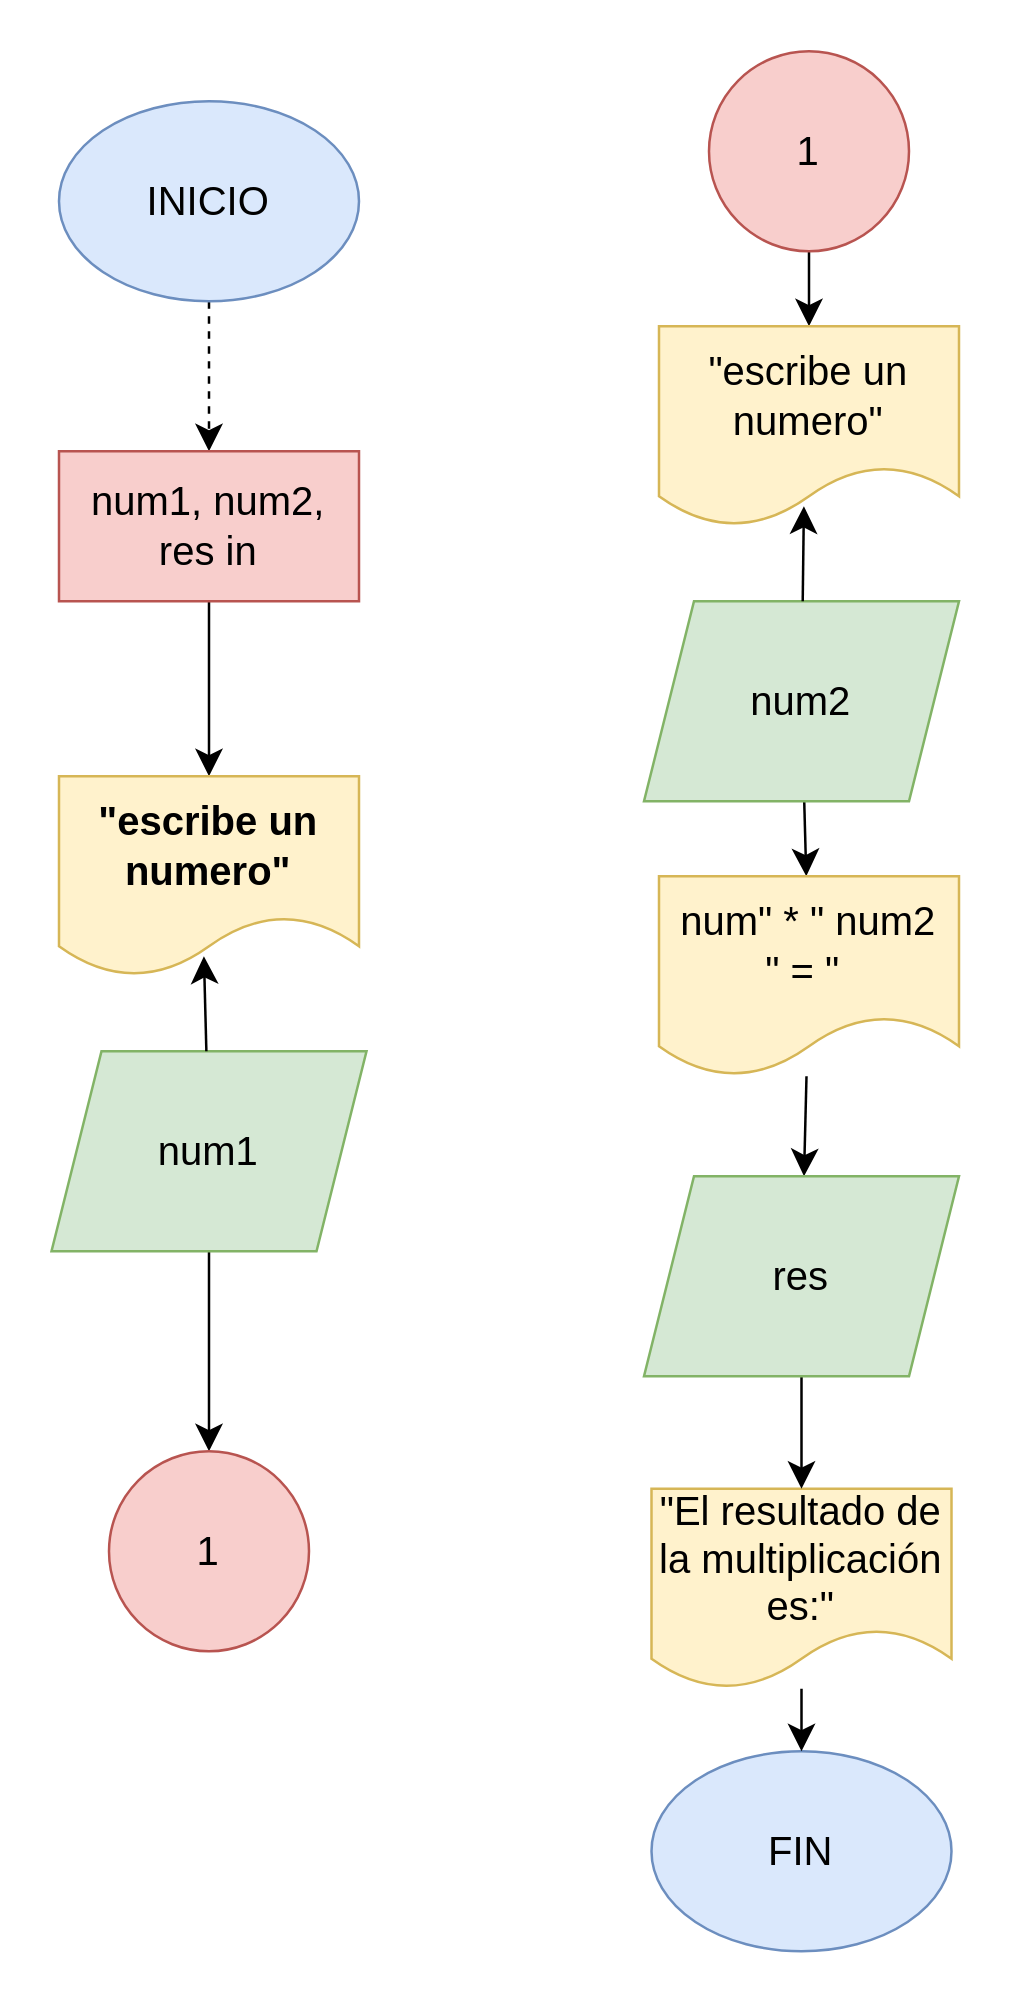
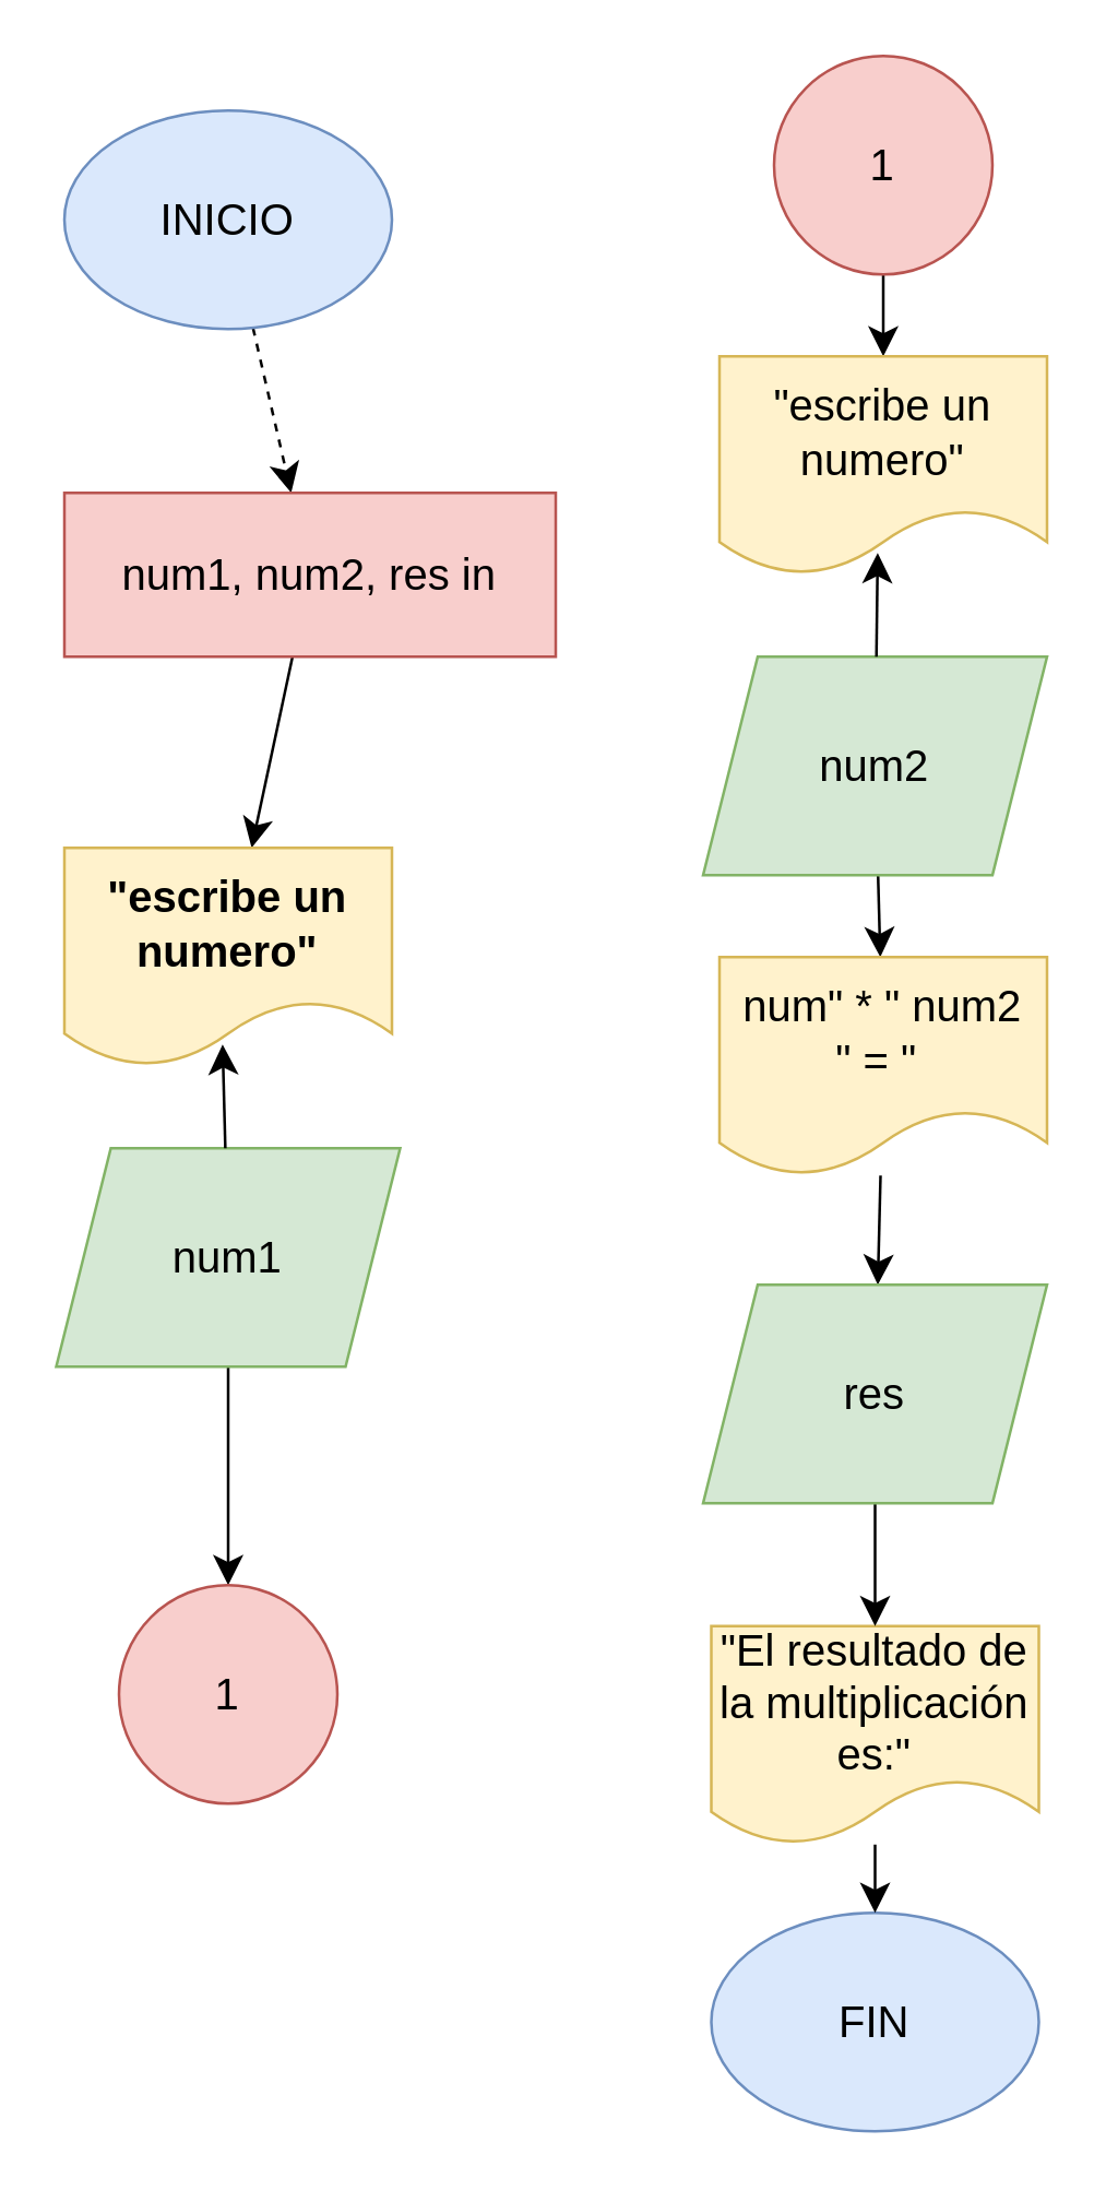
  <mxCell id="0" />
  <mxCell id="1" parent="0" />
  <mxCell id="2" style="edgeStyle=none;curved=1;rounded=0;orthogonalLoop=1;jettySize=auto;html=1;fontSize=12;startSize=8;endSize=8;dashed=1;" edge="1" parent="1" source="3" target="6"><mxGeometry relative="1" as="geometry"><mxPoint x="477" y="320" as="targetPoint" /></mxGeometry></mxCell>
  <mxCell id="3" value="&lt;font style=&quot;vertical-align: inherit;&quot;&gt;&lt;font style=&quot;vertical-align: inherit;&quot;&gt;INICIO&lt;/font&gt;&lt;/font&gt;" style="ellipse;whiteSpace=wrap;html=1;fontSize=16;fillColor=#dae8fc;strokeColor=#6c8ebf;" vertex="1" parent="1"><mxGeometry x="23" y="40" width="120" height="80" as="geometry" /></mxCell>
  <mxCell id="4" value="&lt;font style=&quot;vertical-align: inherit;&quot;&gt;&lt;font style=&quot;vertical-align: inherit;&quot;&gt;FIN&lt;/font&gt;&lt;/font&gt;" style="ellipse;whiteSpace=wrap;html=1;fontSize=16;fillColor=#dae8fc;strokeColor=#6c8ebf;" vertex="1" parent="1"><mxGeometry x="260" y="700" width="120" height="80" as="geometry" /></mxCell>
  <mxCell id="5" style="edgeStyle=none;curved=1;rounded=0;orthogonalLoop=1;jettySize=auto;html=1;fontSize=12;startSize=8;endSize=8;" edge="1" parent="1" source="6" target="7"><mxGeometry relative="1" as="geometry"><mxPoint x="477" y="430" as="targetPoint" /></mxGeometry></mxCell>
- <mxCell id="6" value="num1, num2, res in" style="rounded=0;whiteSpace=wrap;html=1;fontSize=16;fillColor=#f8cecc;strokeColor=#b85450;" vertex="1" parent="1"><mxGeometry x="23" y="180" width="120" height="60" as="geometry" /></mxCell>
+ <mxCell id="6" value="num1, num2, res in" style="rounded=0;whiteSpace=wrap;html=1;fontSize=16;fillColor=#f8cecc;strokeColor=#b85450;" vertex="1" parent="1"><mxGeometry x="23" y="180" width="180" height="60" as="geometry" /></mxCell>
  <mxCell id="7" value="&quot;escribe un numero&quot;" style="shape=document;whiteSpace=wrap;html=1;boundedLbl=1;fontSize=16;fillColor=#fff2cc;strokeColor=#d6b656;fontStyle=1" vertex="1" parent="1"><mxGeometry x="23" y="310" width="120" height="80" as="geometry" /></mxCell>
  <mxCell id="8" style="edgeStyle=none;curved=1;rounded=0;orthogonalLoop=1;jettySize=auto;html=1;fontSize=12;startSize=8;endSize=8;" edge="1" parent="1" source="9" target="11"><mxGeometry relative="1" as="geometry" /></mxCell>
  <mxCell id="9" value="num1" style="shape=parallelogram;perimeter=parallelogramPerimeter;whiteSpace=wrap;html=1;fixedSize=1;fontSize=16;fillColor=#d5e8d4;strokeColor=#82b366;" vertex="1" parent="1"><mxGeometry x="20" y="420" width="126" height="80" as="geometry" /></mxCell>
  <mxCell id="10" style="edgeStyle=none;curved=1;rounded=0;orthogonalLoop=1;jettySize=auto;html=1;entryX=0.483;entryY=0.9;entryDx=0;entryDy=0;entryPerimeter=0;fontSize=12;startSize=8;endSize=8;" edge="1" parent="1" source="9" target="7"><mxGeometry relative="1" as="geometry" /></mxCell>
  <mxCell id="11" value="1" style="ellipse;whiteSpace=wrap;html=1;aspect=fixed;fontSize=16;fillColor=#f8cecc;strokeColor=#b85450;" vertex="1" parent="1"><mxGeometry x="43" y="580" width="80" height="80" as="geometry" /></mxCell>
  <mxCell id="12" style="edgeStyle=none;curved=1;rounded=0;orthogonalLoop=1;jettySize=auto;html=1;fontSize=12;startSize=8;endSize=8;" edge="1" parent="1" source="13" target="14"><mxGeometry relative="1" as="geometry" /></mxCell>
  <mxCell id="13" value="1" style="ellipse;whiteSpace=wrap;html=1;aspect=fixed;fontSize=16;fillColor=#f8cecc;strokeColor=#b85450;" vertex="1" parent="1"><mxGeometry x="283" y="20" width="80" height="80" as="geometry" /></mxCell>
  <mxCell id="14" value="&quot;escribe un numero&quot;" style="shape=document;whiteSpace=wrap;html=1;boundedLbl=1;fontSize=16;fillColor=#fff2cc;strokeColor=#d6b656;" vertex="1" parent="1"><mxGeometry x="263" y="130" width="120" height="80" as="geometry" /></mxCell>
  <mxCell id="15" style="edgeStyle=none;curved=1;rounded=0;orthogonalLoop=1;jettySize=auto;html=1;fontSize=12;startSize=8;endSize=8;" edge="1" parent="1" source="16" target="19"><mxGeometry relative="1" as="geometry" /></mxCell>
  <mxCell id="16" value="num2" style="shape=parallelogram;perimeter=parallelogramPerimeter;whiteSpace=wrap;html=1;fixedSize=1;fontSize=16;fillColor=#d5e8d4;strokeColor=#82b366;" vertex="1" parent="1"><mxGeometry x="257" y="240" width="126" height="80" as="geometry" /></mxCell>
  <mxCell id="17" style="edgeStyle=none;curved=1;rounded=0;orthogonalLoop=1;jettySize=auto;html=1;entryX=0.483;entryY=0.9;entryDx=0;entryDy=0;entryPerimeter=0;fontSize=12;startSize=8;endSize=8;" edge="1" parent="1" source="16" target="14"><mxGeometry relative="1" as="geometry" /></mxCell>
  <mxCell id="18" style="edgeStyle=none;curved=1;rounded=0;orthogonalLoop=1;jettySize=auto;html=1;fontSize=12;startSize=8;endSize=8;" edge="1" parent="1" source="19" target="23"><mxGeometry relative="1" as="geometry" /></mxCell>
  <mxCell id="19" value="num&quot; * &quot; num2 &lt;br&gt;&quot; = &quot;&amp;nbsp;" style="shape=document;whiteSpace=wrap;html=1;boundedLbl=1;fontSize=16;fillColor=#fff2cc;strokeColor=#d6b656;" vertex="1" parent="1"><mxGeometry x="263" y="350" width="120" height="80" as="geometry" /></mxCell>
  <mxCell id="20" style="edgeStyle=none;curved=1;rounded=0;orthogonalLoop=1;jettySize=auto;html=1;fontSize=12;startSize=8;endSize=8;" edge="1" parent="1" source="21" target="4"><mxGeometry relative="1" as="geometry" /></mxCell>
  <mxCell id="21" value="&quot;El resultado de la multiplicación es:&quot;" style="shape=document;whiteSpace=wrap;html=1;boundedLbl=1;fontSize=16;fillColor=#fff2cc;strokeColor=#d6b656;" vertex="1" parent="1"><mxGeometry x="260" y="595" width="120" height="80" as="geometry" /></mxCell>
  <mxCell id="22" style="edgeStyle=none;curved=1;rounded=0;orthogonalLoop=1;jettySize=auto;html=1;entryX=0.5;entryY=0;entryDx=0;entryDy=0;fontSize=12;startSize=8;endSize=8;" edge="1" parent="1" source="23" target="21"><mxGeometry relative="1" as="geometry" /></mxCell>
  <mxCell id="23" value="res" style="shape=parallelogram;perimeter=parallelogramPerimeter;whiteSpace=wrap;html=1;fixedSize=1;fontSize=16;fillColor=#d5e8d4;strokeColor=#82b366;" vertex="1" parent="1"><mxGeometry x="257" y="470" width="126" height="80" as="geometry" /></mxCell>
